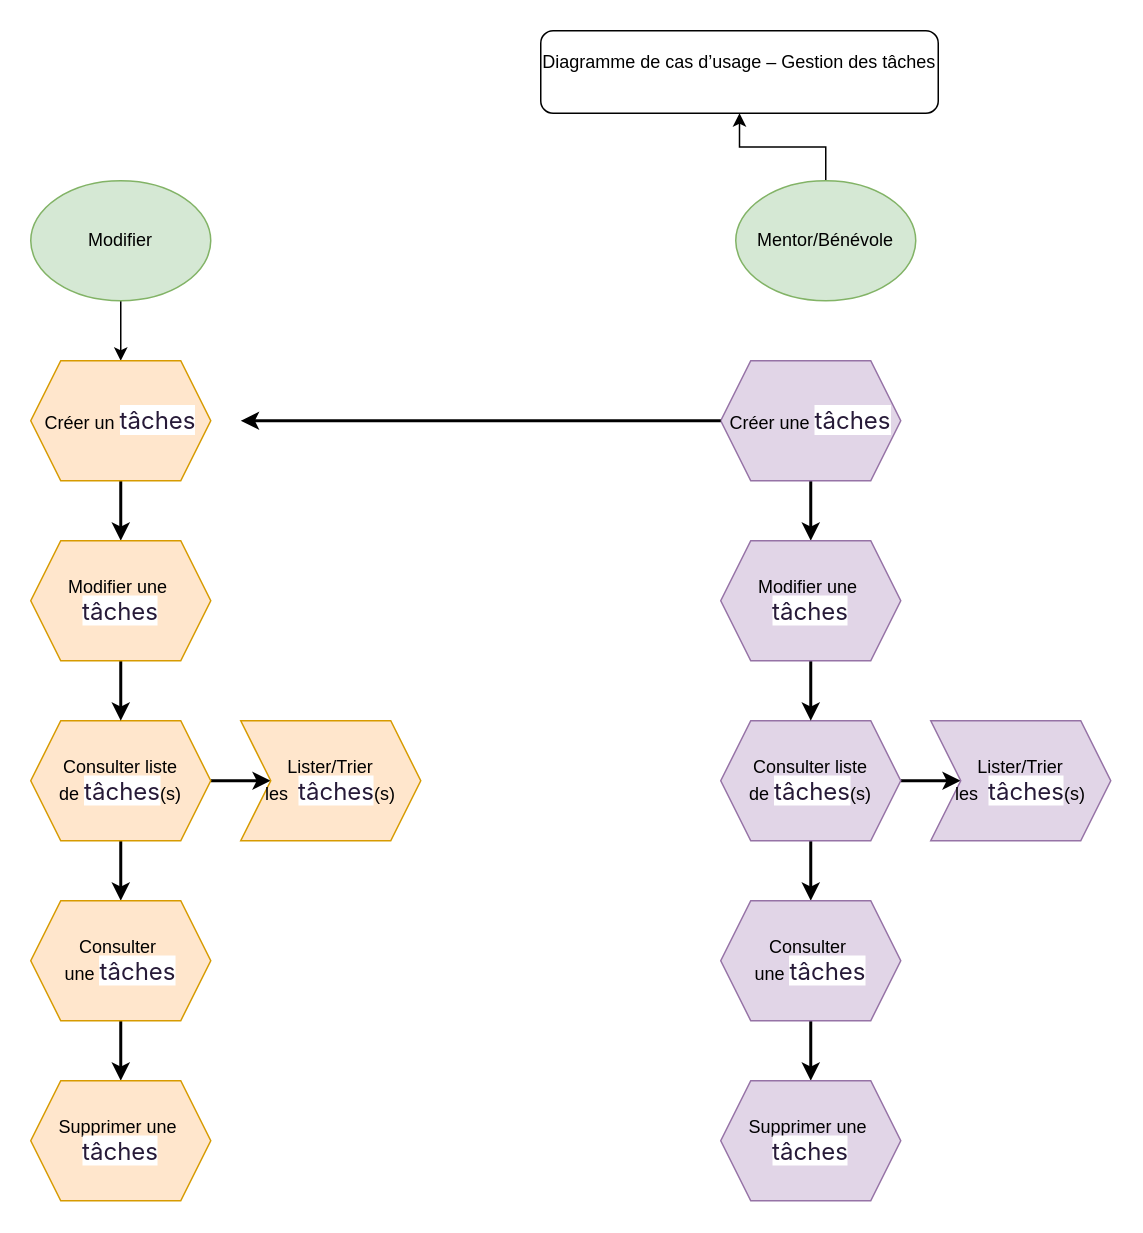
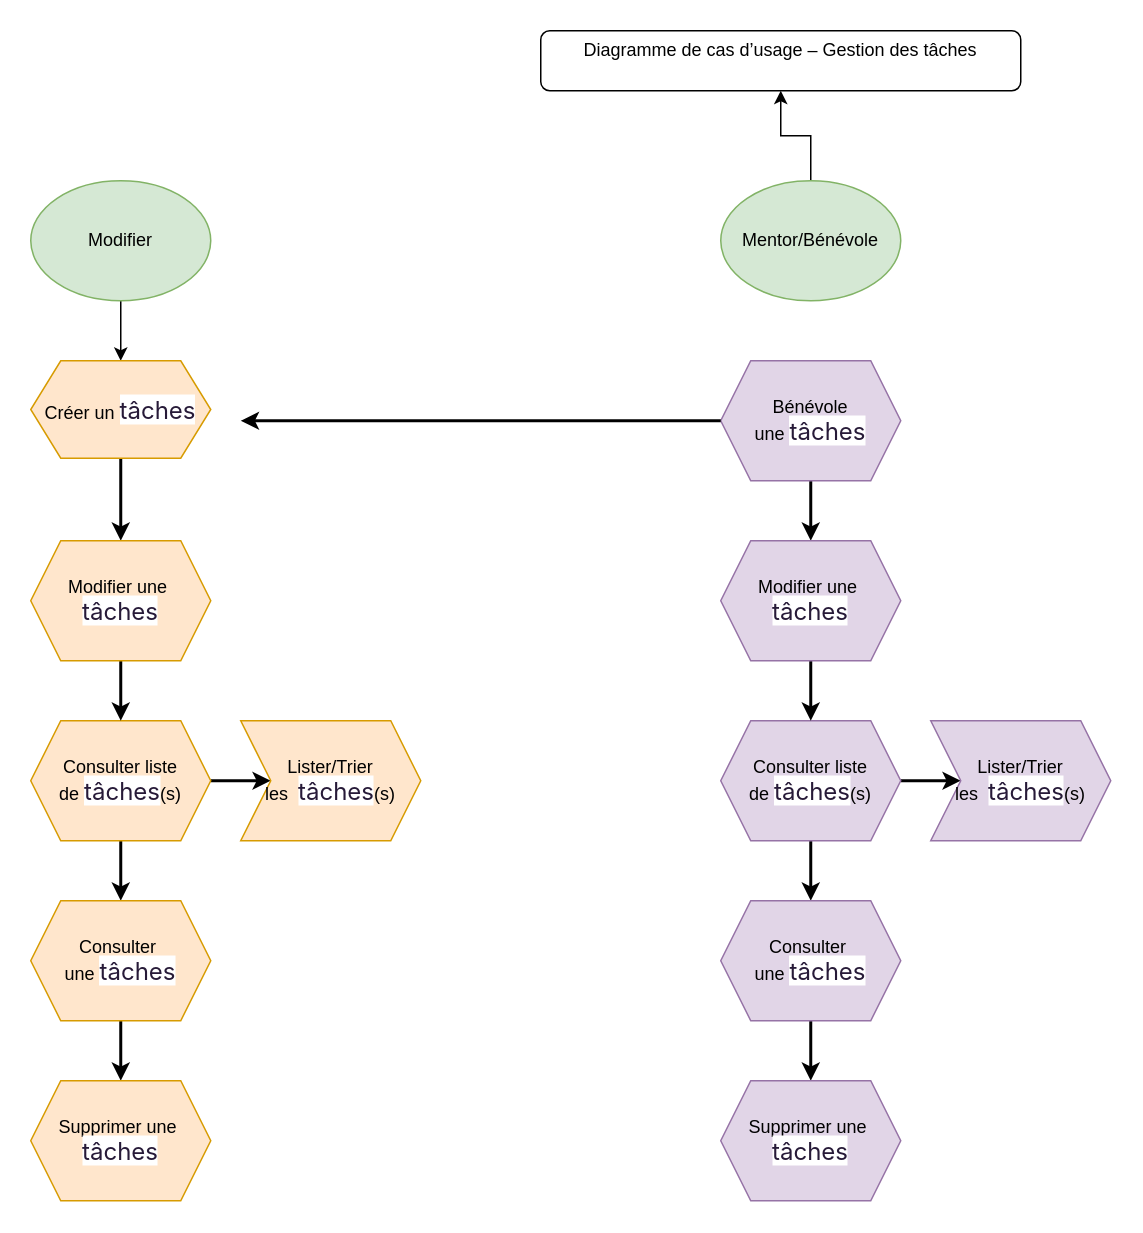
  <mxCell id="0" />
  <mxCell id="1" parent="0" />
- <mxCell id="2" value="&#10;Diagramme de cas d’usage – Gestion des tâches&#10;&#10;" style="rounded=1;whiteSpace=wrap;html=1;" vertex="1" parent="1"><mxGeometry x="360" y="20" width="265" height="55" as="geometry" /></mxCell>
+ <mxCell id="2" value="&#10;Diagramme de cas d’usage – Gestion des tâches&#10;&#10;" style="rounded=1;whiteSpace=wrap;html=1;" vertex="1" parent="1"><mxGeometry x="360" y="20" width="320" height="40" as="geometry" /></mxCell>
  <mxCell id="3" value="" style="edgeStyle=orthogonalEdgeStyle;rounded=0;orthogonalLoop=1;jettySize=auto;html=1;" edge="1" parent="1" source="4" target="8"><mxGeometry relative="1" as="geometry" /></mxCell>
  <mxCell id="4" value="Modifier" style="ellipse;whiteSpace=wrap;html=1;fillColor=#d5e8d4;strokeColor=#82b366;" vertex="1" parent="1"><mxGeometry x="20" y="120" width="120" height="80" as="geometry" /></mxCell>
  <mxCell id="5" value="" style="edgeStyle=orthogonalEdgeStyle;rounded=0;orthogonalLoop=1;jettySize=auto;html=1;" edge="1" parent="1" source="6" target="2"><mxGeometry relative="1" as="geometry" /></mxCell>
- <mxCell id="6" value="Mentor/Bénévole" style="ellipse;whiteSpace=wrap;html=1;fillColor=#d5e8d4;strokeColor=#82b366;" vertex="1" parent="1"><mxGeometry x="490" y="120" width="120" height="80" as="geometry" /></mxCell>
+ <mxCell id="6" value="Mentor/Bénévole" style="ellipse;whiteSpace=wrap;html=1;fillColor=#d5e8d4;strokeColor=#82b366;" vertex="1" parent="1"><mxGeometry x="480" y="120" width="120" height="80" as="geometry" /></mxCell>
  <mxCell id="7" value="" style="edgeStyle=orthogonalEdgeStyle;rounded=0;orthogonalLoop=1;jettySize=auto;html=1;strokeWidth=2;" edge="1" parent="1" source="8" target="24"><mxGeometry relative="1" as="geometry" /></mxCell>
- <mxCell id="8" value="Créer un&amp;nbsp;&lt;span style=&quot;color: rgb(39, 26, 56); font-family: Inter; font-size: 16px; text-align: left; background-color: rgb(255, 255, 255);&quot;&gt;tâches&lt;/span&gt;" style="shape=hexagon;perimeter=hexagonPerimeter2;whiteSpace=wrap;html=1;fixedSize=1;fillColor=#ffe6cc;strokeColor=#d79b00;" vertex="1" parent="1"><mxGeometry x="20" y="240" width="120" height="80" as="geometry" /></mxCell>
+ <mxCell id="8" value="Créer un&amp;nbsp;&lt;span style=&quot;color: rgb(39, 26, 56); font-family: Inter; font-size: 16px; text-align: left; background-color: rgb(255, 255, 255);&quot;&gt;tâches&lt;/span&gt;" style="shape=hexagon;perimeter=hexagonPerimeter2;whiteSpace=wrap;html=1;fixedSize=1;fillColor=#ffe6cc;strokeColor=#d79b00;" vertex="1" parent="1"><mxGeometry x="20" y="240" width="120" height="65" as="geometry" /></mxCell>
  <mxCell id="9" value="" style="edgeStyle=orthogonalEdgeStyle;rounded=0;orthogonalLoop=1;jettySize=auto;html=1;strokeWidth=2;" edge="1" parent="1" source="11" target="20"><mxGeometry relative="1" as="geometry" /></mxCell>
  <mxCell id="10" value="" style="edgeStyle=orthogonalEdgeStyle;rounded=0;orthogonalLoop=1;jettySize=auto;html=1;strokeWidth=2;" edge="1" parent="1" source="11" target="28"><mxGeometry relative="1" as="geometry" /></mxCell>
  <mxCell id="11" value="Consulter liste de&amp;nbsp;&lt;span style=&quot;color: rgb(39, 26, 56); font-family: Inter; font-size: 16px; text-align: left; background-color: rgb(255, 255, 255);&quot;&gt;tâches&lt;/span&gt;(s)" style="shape=hexagon;perimeter=hexagonPerimeter2;whiteSpace=wrap;html=1;fixedSize=1;fillColor=#ffe6cc;strokeColor=#d79b00;" vertex="1" parent="1"><mxGeometry x="20" y="480" width="120" height="80" as="geometry" /></mxCell>
  <mxCell id="12" value="" style="edgeStyle=orthogonalEdgeStyle;rounded=0;orthogonalLoop=1;jettySize=auto;html=1;strokeWidth=2;" edge="1" parent="1" source="13" target="26"><mxGeometry relative="1" as="geometry" /></mxCell>
- <mxCell id="13" value="Créer une&amp;nbsp;&lt;span style=&quot;color: rgb(39, 26, 56); font-family: Inter; font-size: 16px; text-align: left; background-color: rgb(255, 255, 255);&quot;&gt;tâches&lt;/span&gt;" style="shape=hexagon;perimeter=hexagonPerimeter2;whiteSpace=wrap;html=1;fixedSize=1;fillColor=#e1d5e7;strokeColor=#9673a6;" vertex="1" parent="1"><mxGeometry x="480" y="240" width="120" height="80" as="geometry" /></mxCell>
+ <mxCell id="13" value="Bénévole une&amp;nbsp;&lt;span style=&quot;color: rgb(39, 26, 56); font-family: Inter; font-size: 16px; text-align: left; background-color: rgb(255, 255, 255);&quot;&gt;tâches&lt;/span&gt;" style="shape=hexagon;perimeter=hexagonPerimeter2;whiteSpace=wrap;html=1;fixedSize=1;fillColor=#e1d5e7;strokeColor=#9673a6;" vertex="1" parent="1"><mxGeometry x="480" y="240" width="120" height="80" as="geometry" /></mxCell>
  <mxCell id="14" value="" style="edgeStyle=orthogonalEdgeStyle;rounded=0;orthogonalLoop=1;jettySize=auto;html=1;strokeWidth=2;" edge="1" parent="1" source="16" target="18"><mxGeometry relative="1" as="geometry" /></mxCell>
  <mxCell id="15" value="" style="edgeStyle=orthogonalEdgeStyle;rounded=0;orthogonalLoop=1;jettySize=auto;html=1;strokeWidth=2;" edge="1" parent="1" source="16" target="29"><mxGeometry relative="1" as="geometry" /></mxCell>
  <mxCell id="16" value="Consulter liste de&amp;nbsp;&lt;span style=&quot;color: rgb(39, 26, 56); font-family: Inter; font-size: 16px; text-align: left; background-color: rgb(255, 255, 255);&quot;&gt;tâches&lt;/span&gt;(s)" style="shape=hexagon;perimeter=hexagonPerimeter2;whiteSpace=wrap;html=1;fixedSize=1;fillColor=#e1d5e7;strokeColor=#9673a6;" vertex="1" parent="1"><mxGeometry x="480" y="480" width="120" height="80" as="geometry" /></mxCell>
  <mxCell id="17" value="" style="edgeStyle=orthogonalEdgeStyle;rounded=0;orthogonalLoop=1;jettySize=auto;html=1;strokeWidth=2;" edge="1" parent="1" source="18" target="22"><mxGeometry relative="1" as="geometry" /></mxCell>
  <mxCell id="18" value="Consulter&amp;nbsp;&lt;div&gt;une&amp;nbsp;&lt;span style=&quot;background-color: rgb(255, 255, 255); color: rgb(39, 26, 56); font-family: Inter; font-size: 16px; text-align: left;&quot;&gt;tâches&lt;/span&gt;&lt;/div&gt;" style="shape=hexagon;perimeter=hexagonPerimeter2;whiteSpace=wrap;html=1;fixedSize=1;fillColor=#e1d5e7;strokeColor=#9673a6;" vertex="1" parent="1"><mxGeometry x="480" y="600" width="120" height="80" as="geometry" /></mxCell>
  <mxCell id="19" value="" style="edgeStyle=orthogonalEdgeStyle;rounded=0;orthogonalLoop=1;jettySize=auto;html=1;strokeWidth=2;" edge="1" parent="1" source="20" target="21"><mxGeometry relative="1" as="geometry" /></mxCell>
  <mxCell id="20" value="Consulter&amp;nbsp;&lt;div&gt;une&amp;nbsp;&lt;span style=&quot;background-color: rgb(255, 255, 255); color: rgb(39, 26, 56); font-family: Inter; font-size: 16px; text-align: left;&quot;&gt;tâches&lt;/span&gt;&lt;/div&gt;" style="shape=hexagon;perimeter=hexagonPerimeter2;whiteSpace=wrap;html=1;fixedSize=1;fillColor=#ffe6cc;strokeColor=#d79b00;" vertex="1" parent="1"><mxGeometry x="20" y="600" width="120" height="80" as="geometry" /></mxCell>
  <mxCell id="21" value="Supprimer une&amp;nbsp;&lt;div&gt;&lt;span style=&quot;color: rgb(39, 26, 56); font-family: Inter; font-size: 16px; text-align: left; background-color: rgb(255, 255, 255);&quot;&gt;tâches&lt;/span&gt;&lt;/div&gt;" style="shape=hexagon;perimeter=hexagonPerimeter2;whiteSpace=wrap;html=1;fixedSize=1;fillColor=#ffe6cc;strokeColor=#d79b00;" vertex="1" parent="1"><mxGeometry x="20" y="720" width="120" height="80" as="geometry" /></mxCell>
  <mxCell id="22" value="Supprimer une&amp;nbsp;&lt;div&gt;&lt;span style=&quot;color: rgb(39, 26, 56); font-family: Inter; font-size: 16px; text-align: left; background-color: rgb(255, 255, 255);&quot;&gt;tâches&lt;/span&gt;&lt;/div&gt;" style="shape=hexagon;perimeter=hexagonPerimeter2;whiteSpace=wrap;html=1;fixedSize=1;fillColor=#e1d5e7;strokeColor=#9673a6;" vertex="1" parent="1"><mxGeometry x="480" y="720" width="120" height="80" as="geometry" /></mxCell>
  <mxCell id="23" value="" style="edgeStyle=orthogonalEdgeStyle;rounded=0;orthogonalLoop=1;jettySize=auto;html=1;strokeWidth=2;" edge="1" parent="1" source="24" target="11"><mxGeometry relative="1" as="geometry" /></mxCell>
  <mxCell id="24" value="Modifier une&amp;nbsp;&lt;div&gt;&lt;span style=&quot;color: rgb(39, 26, 56); font-family: Inter; font-size: 16px; text-align: left; background-color: rgb(255, 255, 255);&quot;&gt;tâches&lt;/span&gt;&lt;/div&gt;" style="shape=hexagon;perimeter=hexagonPerimeter2;whiteSpace=wrap;html=1;fixedSize=1;fillColor=#ffe6cc;strokeColor=#d79b00;" vertex="1" parent="1"><mxGeometry x="20" y="360" width="120" height="80" as="geometry" /></mxCell>
  <mxCell id="25" value="" style="edgeStyle=orthogonalEdgeStyle;rounded=0;orthogonalLoop=1;jettySize=auto;html=1;strokeWidth=2;" edge="1" parent="1" source="26" target="16"><mxGeometry relative="1" as="geometry" /></mxCell>
  <mxCell id="26" value="Modifier une&amp;nbsp;&lt;div&gt;&lt;span style=&quot;color: rgb(39, 26, 56); font-family: Inter; font-size: 16px; text-align: left; background-color: rgb(255, 255, 255);&quot;&gt;tâches&lt;/span&gt;&lt;/div&gt;" style="shape=hexagon;perimeter=hexagonPerimeter2;whiteSpace=wrap;html=1;fixedSize=1;fillColor=#e1d5e7;strokeColor=#9673a6;" vertex="1" parent="1"><mxGeometry x="480" y="360" width="120" height="80" as="geometry" /></mxCell>
  <mxCell id="27" value="" style="endArrow=classic;html=1;rounded=0;strokeWidth=2;" edge="1" parent="1"><mxGeometry width="50" height="50" relative="1" as="geometry"><mxPoint x="480" y="280" as="sourcePoint" /><mxPoint x="160" y="280" as="targetPoint" /></mxGeometry></mxCell>
  <mxCell id="28" value="Lister/Trier&lt;div&gt;les&amp;nbsp;&lt;span style=&quot;background-color: transparent; color: light-dark(rgb(0, 0, 0), rgb(255, 255, 255));&quot;&gt;&amp;nbsp;&lt;/span&gt;&lt;span style=&quot;color: rgb(39, 26, 56); font-family: Inter; font-size: 16px; text-align: left; background-color: rgb(255, 255, 255);&quot;&gt;tâches&lt;/span&gt;&lt;span style=&quot;background-color: transparent; color: light-dark(rgb(0, 0, 0), rgb(255, 255, 255));&quot;&gt;(s)&lt;/span&gt;&lt;/div&gt;" style="shape=step;perimeter=stepPerimeter;whiteSpace=wrap;html=1;fixedSize=1;fillColor=#ffe6cc;strokeColor=#d79b00;" vertex="1" parent="1"><mxGeometry x="160" y="480" width="120" height="80" as="geometry" /></mxCell>
  <mxCell id="29" value="Lister/Trier&lt;div&gt;les&amp;nbsp;&lt;span style=&quot;background-color: transparent; color: light-dark(rgb(0, 0, 0), rgb(255, 255, 255));&quot;&gt;&amp;nbsp;&lt;/span&gt;&lt;span style=&quot;color: rgb(39, 26, 56); font-family: Inter; font-size: 16px; text-align: left; background-color: rgb(255, 255, 255);&quot;&gt;tâches&lt;/span&gt;&lt;span style=&quot;background-color: transparent; color: light-dark(rgb(0, 0, 0), rgb(255, 255, 255));&quot;&gt;(s)&lt;/span&gt;&lt;/div&gt;" style="shape=step;perimeter=stepPerimeter;whiteSpace=wrap;html=1;fixedSize=1;fillColor=#e1d5e7;strokeColor=#9673a6;" vertex="1" parent="1"><mxGeometry x="620" y="480" width="120" height="80" as="geometry" /></mxCell>
